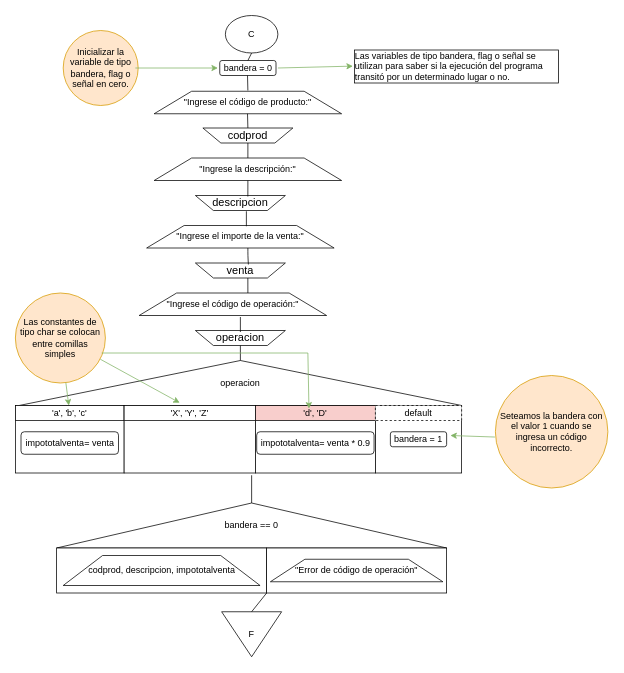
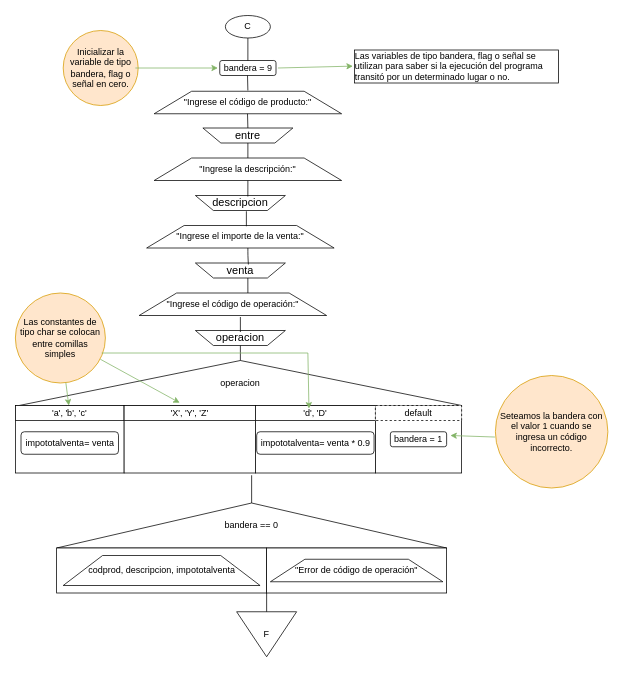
  <mxCell id="0" />
  <mxCell id="1" parent="0" />
  <mxCell id="2" value="" style="rounded=0;whiteSpace=wrap;html=1;" vertex="1" parent="1"><mxGeometry x="32.5" y="580" width="120" height="20" as="geometry" /></mxCell>
- <mxCell id="3" value="C" style="ellipse;whiteSpace=wrap;html=1;" vertex="1" parent="1"><mxGeometry x="300" y="20" width="70" height="50" as="geometry" /></mxCell>
+ <mxCell id="3" value="C" style="ellipse;whiteSpace=wrap;html=1;" vertex="1" parent="1"><mxGeometry x="300" y="20" width="60" height="30" as="geometry" /></mxCell>
  <mxCell id="4" value="&quot;Ingrese el código de producto:&quot;" style="shape=trapezoid;perimeter=trapezoidPerimeter;whiteSpace=wrap;html=1;" vertex="1" parent="1"><mxGeometry x="205" y="121" width="250" height="30" as="geometry" /></mxCell>
- <mxCell id="5" value="&lt;span style=&quot;font-size: 11.0pt ; line-height: 107% ; font-family: &amp;#34;calibri&amp;#34; , sans-serif&quot;&gt;codprod&lt;/span&gt;" style="shape=trapezoid;perimeter=trapezoidPerimeter;whiteSpace=wrap;html=1;direction=west;" vertex="1" parent="1"><mxGeometry x="270" y="170" width="120" height="20" as="geometry" /></mxCell>
+ <mxCell id="5" value="&lt;span style=&quot;font-size: 11.0pt ; line-height: 107% ; font-family: &amp;#34;calibri&amp;#34; , sans-serif&quot;&gt;entre&lt;/span&gt;" style="shape=trapezoid;perimeter=trapezoidPerimeter;whiteSpace=wrap;html=1;direction=west;" vertex="1" parent="1"><mxGeometry x="270" y="170" width="120" height="20" as="geometry" /></mxCell>
  <mxCell id="6" value="&quot;Ingrese la descripción:&quot;" style="shape=trapezoid;perimeter=trapezoidPerimeter;whiteSpace=wrap;html=1;" vertex="1" parent="1"><mxGeometry x="205" y="210" width="250" height="30" as="geometry" /></mxCell>
  <mxCell id="7" value="&lt;span style=&quot;font-size: 11.0pt ; line-height: 107% ; font-family: &amp;#34;calibri&amp;#34; , sans-serif&quot;&gt;descripcion&lt;/span&gt;" style="shape=trapezoid;perimeter=trapezoidPerimeter;whiteSpace=wrap;html=1;direction=west;" vertex="1" parent="1"><mxGeometry x="260" y="260" width="120" height="20" as="geometry" /></mxCell>
  <mxCell id="8" value="&quot;Ingrese el importe de la venta:&quot;" style="shape=trapezoid;perimeter=trapezoidPerimeter;whiteSpace=wrap;html=1;" vertex="1" parent="1"><mxGeometry x="195" y="300" width="250" height="30" as="geometry" /></mxCell>
  <mxCell id="9" value="&lt;span style=&quot;font-size: 11.0pt ; line-height: 107% ; font-family: &amp;#34;calibri&amp;#34; , sans-serif&quot;&gt;venta&lt;/span&gt;" style="shape=trapezoid;perimeter=trapezoidPerimeter;whiteSpace=wrap;html=1;direction=west;" vertex="1" parent="1"><mxGeometry x="260" y="350" width="120" height="20" as="geometry" /></mxCell>
  <mxCell id="10" value="&quot;Ingrese el código de operación:&quot;" style="shape=trapezoid;perimeter=trapezoidPerimeter;whiteSpace=wrap;html=1;" vertex="1" parent="1"><mxGeometry x="185" y="390" width="250" height="30" as="geometry" /></mxCell>
  <mxCell id="11" value="&lt;span style=&quot;font-size: 11.0pt ; line-height: 107% ; font-family: &amp;#34;calibri&amp;#34; , sans-serif&quot;&gt;operacion&lt;/span&gt;" style="shape=trapezoid;perimeter=trapezoidPerimeter;whiteSpace=wrap;html=1;direction=west;" vertex="1" parent="1"><mxGeometry x="260" y="440" width="120" height="20" as="geometry" /></mxCell>
  <mxCell id="12" value="operacion" style="triangle;whiteSpace=wrap;html=1;direction=north;" vertex="1" parent="1"><mxGeometry x="25" y="480" width="590" height="60" as="geometry" /></mxCell>
  <mxCell id="13" value="" style="rounded=0;whiteSpace=wrap;html=1;" vertex="1" parent="1"><mxGeometry x="20" y="540" width="145" height="90" as="geometry" /></mxCell>
  <mxCell id="14" value="'a', 'b', 'c'" style="rounded=0;whiteSpace=wrap;html=1;" vertex="1" parent="1"><mxGeometry x="20" y="540" width="145" height="20" as="geometry" /></mxCell>
  <mxCell id="15" value="" style="rounded=0;whiteSpace=wrap;html=1;" vertex="1" parent="1"><mxGeometry x="165" y="540" width="175" height="90" as="geometry" /></mxCell>
  <mxCell id="16" value="'X', 'Y', 'Z'" style="rounded=0;whiteSpace=wrap;html=1;" vertex="1" parent="1"><mxGeometry x="165" y="540" width="175" height="20" as="geometry" /></mxCell>
  <mxCell id="17" value="" style="rounded=0;whiteSpace=wrap;html=1;" vertex="1" parent="1"><mxGeometry x="340" y="540" width="160" height="90" as="geometry" /></mxCell>
- <mxCell id="18" value="'d', 'D'" style="rounded=0;whiteSpace=wrap;html=1;fillColor=#f8cecc;" vertex="1" parent="1"><mxGeometry x="340" y="540" width="160" height="20" as="geometry" /></mxCell>
+ <mxCell id="18" value="'d', 'D'" style="rounded=0;whiteSpace=wrap;html=1;" vertex="1" parent="1"><mxGeometry x="340" y="540" width="160" height="20" as="geometry" /></mxCell>
  <mxCell id="19" value="" style="rounded=0;whiteSpace=wrap;html=1;" vertex="1" parent="1"><mxGeometry x="500" y="540" width="115" height="90" as="geometry" /></mxCell>
  <mxCell id="20" value="default" style="rounded=0;whiteSpace=wrap;html=1;dashed=1;" vertex="1" parent="1"><mxGeometry x="500" y="540" width="115" height="20" as="geometry" /></mxCell>
- <mxCell id="21" value="bandera = 0" style="rounded=1;whiteSpace=wrap;html=1;" vertex="1" parent="1"><mxGeometry x="292.5" y="80" width="75" height="20" as="geometry" /></mxCell>
+ <mxCell id="21" value="bandera = 9" style="rounded=1;whiteSpace=wrap;html=1;" vertex="1" parent="1"><mxGeometry x="292.5" y="80" width="75" height="20" as="geometry" /></mxCell>
  <mxCell id="22" value="bandera = 1" style="rounded=1;whiteSpace=wrap;html=1;" vertex="1" parent="1"><mxGeometry x="520" y="575" width="75" height="20" as="geometry" /></mxCell>
  <mxCell id="23" value="bandera == 0" style="triangle;whiteSpace=wrap;html=1;direction=north;" vertex="1" parent="1"><mxGeometry x="75" y="670" width="520" height="60" as="geometry" /></mxCell>
  <mxCell id="24" value="" style="rounded=0;whiteSpace=wrap;html=1;" vertex="1" parent="1"><mxGeometry x="75" y="730" width="280" height="60" as="geometry" /></mxCell>
  <mxCell id="25" value="codprod, descripcion, impototalventa" style="shape=trapezoid;perimeter=trapezoidPerimeter;whiteSpace=wrap;html=1;" vertex="1" parent="1"><mxGeometry x="83.75" y="740" width="262.5" height="40" as="geometry" /></mxCell>
  <mxCell id="26" value="" style="rounded=0;whiteSpace=wrap;html=1;" vertex="1" parent="1"><mxGeometry x="355" y="730" width="240" height="60" as="geometry" /></mxCell>
  <mxCell id="27" value="&quot;Error de código de operación&quot;" style="shape=trapezoid;perimeter=trapezoidPerimeter;whiteSpace=wrap;html=1;" vertex="1" parent="1"><mxGeometry x="360" y="745" width="230" height="30" as="geometry" /></mxCell>
- <mxCell id="28" value="F" style="triangle;whiteSpace=wrap;html=1;direction=south;" vertex="1" parent="1"><mxGeometry x="295" y="815" width="80" height="60" as="geometry" /></mxCell>
+ <mxCell id="28" value="F" style="triangle;whiteSpace=wrap;html=1;direction=south;" vertex="1" parent="1"><mxGeometry x="315" y="815" width="80" height="60" as="geometry" /></mxCell>
  <mxCell id="29" value="" style="endArrow=none;html=1;entryX=0.5;entryY=1;entryDx=0;entryDy=0;" edge="1" parent="1" target="3"><mxGeometry width="50" height="50" relative="1" as="geometry"><mxPoint x="330" y="80" as="sourcePoint" /><mxPoint x="440" y="210" as="targetPoint" /></mxGeometry></mxCell>
  <mxCell id="30" value="" style="endArrow=none;html=1;entryX=0.5;entryY=1;entryDx=0;entryDy=0;" edge="1" parent="1"><mxGeometry width="50" height="50" relative="1" as="geometry"><mxPoint x="330" y="120" as="sourcePoint" /><mxPoint x="329.5" y="100" as="targetPoint" /></mxGeometry></mxCell>
  <mxCell id="31" value="" style="endArrow=none;html=1;entryX=0.5;entryY=1;entryDx=0;entryDy=0;" edge="1" parent="1"><mxGeometry width="50" height="50" relative="1" as="geometry"><mxPoint x="330" y="170" as="sourcePoint" /><mxPoint x="329.5" y="151" as="targetPoint" /></mxGeometry></mxCell>
  <mxCell id="32" value="" style="endArrow=none;html=1;entryX=0.5;entryY=0;entryDx=0;entryDy=0;" edge="1" parent="1" source="6" target="5"><mxGeometry width="50" height="50" relative="1" as="geometry"><mxPoint x="390" y="340" as="sourcePoint" /><mxPoint x="440" y="290" as="targetPoint" /></mxGeometry></mxCell>
  <mxCell id="33" value="" style="endArrow=none;html=1;entryX=0.5;entryY=1;entryDx=0;entryDy=0;exitX=0.417;exitY=0.933;exitDx=0;exitDy=0;exitPerimeter=0;" edge="1" parent="1" source="7" target="6"><mxGeometry width="50" height="50" relative="1" as="geometry"><mxPoint x="390" y="340" as="sourcePoint" /><mxPoint x="440" y="290" as="targetPoint" /></mxGeometry></mxCell>
  <mxCell id="34" value="" style="endArrow=none;html=1;" edge="1" parent="1"><mxGeometry width="50" height="50" relative="1" as="geometry"><mxPoint x="328" y="301" as="sourcePoint" /><mxPoint x="328" y="281" as="targetPoint" /></mxGeometry></mxCell>
  <mxCell id="35" value="" style="endArrow=none;html=1;exitX=0.411;exitY=0.9;exitDx=0;exitDy=0;exitPerimeter=0;" edge="1" parent="1" source="9"><mxGeometry width="50" height="50" relative="1" as="geometry"><mxPoint x="390" y="340" as="sourcePoint" /><mxPoint x="330" y="330" as="targetPoint" /><Array as="points"><mxPoint x="330" y="340" /></Array></mxGeometry></mxCell>
  <mxCell id="36" value="" style="endArrow=none;html=1;entryX=0.417;entryY=0;entryDx=0;entryDy=0;entryPerimeter=0;" edge="1" parent="1" target="9"><mxGeometry width="50" height="50" relative="1" as="geometry"><mxPoint x="330" y="390" as="sourcePoint" /><mxPoint x="440" y="410" as="targetPoint" /></mxGeometry></mxCell>
  <mxCell id="37" value="" style="endArrow=none;html=1;" edge="1" parent="1"><mxGeometry width="50" height="50" relative="1" as="geometry"><mxPoint x="320" y="442" as="sourcePoint" /><mxPoint x="320" y="422" as="targetPoint" /></mxGeometry></mxCell>
  <mxCell id="38" value="" style="endArrow=none;html=1;entryX=0.5;entryY=0;entryDx=0;entryDy=0;" edge="1" parent="1" source="12" target="11"><mxGeometry width="50" height="50" relative="1" as="geometry"><mxPoint x="350" y="560" as="sourcePoint" /><mxPoint x="400" y="510" as="targetPoint" /></mxGeometry></mxCell>
  <mxCell id="39" value="" style="endArrow=none;html=1;exitX=0;exitY=1;exitDx=0;exitDy=0;entryX=0;entryY=0.5;entryDx=0;entryDy=0;" edge="1" parent="1" source="26" target="28"><mxGeometry width="50" height="50" relative="1" as="geometry"><mxPoint x="350" y="760" as="sourcePoint" /><mxPoint x="400" y="710" as="targetPoint" /></mxGeometry></mxCell>
  <mxCell id="40" value="Las constantes de tipo char se colocan entre comillas simples" style="ellipse;whiteSpace=wrap;html=1;aspect=fixed;fillColor=#ffe6cc;strokeColor=#d79b00;" vertex="1" parent="1"><mxGeometry x="20" y="390" width="120" height="120" as="geometry" /></mxCell>
  <mxCell id="41" value="" style="endArrow=classic;html=1;fillColor=#d5e8d4;strokeColor=#82b366;" edge="1" parent="1" source="40" target="14"><mxGeometry width="50" height="50" relative="1" as="geometry"><mxPoint x="350" y="660" as="sourcePoint" /><mxPoint x="400" y="610" as="targetPoint" /></mxGeometry></mxCell>
  <mxCell id="42" value="" style="endArrow=classic;html=1;entryX=0.423;entryY=-0.183;entryDx=0;entryDy=0;entryPerimeter=0;exitX=0.944;exitY=0.736;exitDx=0;exitDy=0;exitPerimeter=0;fillColor=#d5e8d4;strokeColor=#82b366;" edge="1" parent="1" source="40" target="16"><mxGeometry width="50" height="50" relative="1" as="geometry"><mxPoint x="90" y="510" as="sourcePoint" /><mxPoint x="230" y="530" as="targetPoint" /></mxGeometry></mxCell>
  <mxCell id="43" value="" style="endArrow=none;html=1;fillColor=#d5e8d4;strokeColor=#82b366;" edge="1" parent="1"><mxGeometry width="50" height="50" relative="1" as="geometry"><mxPoint x="135" y="470" as="sourcePoint" /><mxPoint x="410" y="470" as="targetPoint" /></mxGeometry></mxCell>
  <mxCell id="44" value="" style="endArrow=classic;html=1;entryX=-0.067;entryY=0.655;entryDx=0;entryDy=0;entryPerimeter=0;fillColor=#d5e8d4;strokeColor=#82b366;" edge="1" parent="1" target="12"><mxGeometry width="50" height="50" relative="1" as="geometry"><mxPoint x="410" y="470" as="sourcePoint" /><mxPoint x="280" y="610" as="targetPoint" /></mxGeometry></mxCell>
  <mxCell id="45" value="&lt;span&gt;impototalventa= venta&lt;/span&gt;" style="rounded=1;whiteSpace=wrap;html=1;" vertex="1" parent="1"><mxGeometry x="27.5" y="575" width="130" height="30" as="geometry" /></mxCell>
  <mxCell id="46" value="&lt;span&gt;impototalventa= venta * 0.9&lt;/span&gt;" style="rounded=1;whiteSpace=wrap;html=1;" vertex="1" parent="1"><mxGeometry x="341.75" y="575" width="156.5" height="30" as="geometry" /></mxCell>
  <mxCell id="47" value="" style="endArrow=none;html=1;exitX=1;exitY=0.5;exitDx=0;exitDy=0;" edge="1" parent="1" source="23"><mxGeometry width="50" height="50" relative="1" as="geometry"><mxPoint x="330" y="710" as="sourcePoint" /><mxPoint x="335" y="633" as="targetPoint" /></mxGeometry></mxCell>
  <mxCell id="48" value="Inicializar la variable de tipo bandera, flag o señal en cero." style="ellipse;whiteSpace=wrap;html=1;aspect=fixed;fillColor=#ffe6cc;strokeColor=#d79b00;" vertex="1" parent="1"><mxGeometry x="83.75" y="40" width="100" height="100" as="geometry" /></mxCell>
  <mxCell id="49" value="" style="endArrow=classic;html=1;fillColor=#d5e8d4;strokeColor=#82b366;" edge="1" parent="1"><mxGeometry width="50" height="50" relative="1" as="geometry"><mxPoint x="180" y="90" as="sourcePoint" /><mxPoint x="290" y="90" as="targetPoint" /></mxGeometry></mxCell>
  <mxCell id="50" value="Las variables de tipo bandera, flag o señal se utilizan para saber si la ejecución del programa transitó por un determinado lugar o no.&amp;nbsp;" style="text;html=1;align=left;verticalAlign=middle;whiteSpace=wrap;rounded=0;labelBorderColor=#000000;" vertex="1" parent="1"><mxGeometry x="470" y="40" width="275" height="95" as="geometry" /></mxCell>
  <mxCell id="51" value="" style="endArrow=classic;html=1;fillColor=#d5e8d4;strokeColor=#82b366;entryX=0;entryY=0.5;entryDx=0;entryDy=0;" edge="1" parent="1" target="50"><mxGeometry width="50" height="50" relative="1" as="geometry"><mxPoint x="370" y="90" as="sourcePoint" /><mxPoint x="300" y="100" as="targetPoint" /></mxGeometry></mxCell>
  <mxCell id="52" value="Seteamos la bandera con el valor 1 cuando se ingresa un código incorrecto." style="ellipse;whiteSpace=wrap;html=1;aspect=fixed;fillColor=#ffe6cc;strokeColor=#d79b00;align=center;" vertex="1" parent="1"><mxGeometry x="660" y="500" width="150" height="150" as="geometry" /></mxCell>
  <mxCell id="53" value="" style="endArrow=classic;html=1;exitX=-0.004;exitY=0.547;exitDx=0;exitDy=0;exitPerimeter=0;fillColor=#d5e8d4;strokeColor=#82b366;" edge="1" parent="1" source="52"><mxGeometry width="50" height="50" relative="1" as="geometry"><mxPoint x="143.28" y="488.32" as="sourcePoint" /><mxPoint x="600" y="580" as="targetPoint" /></mxGeometry></mxCell>
